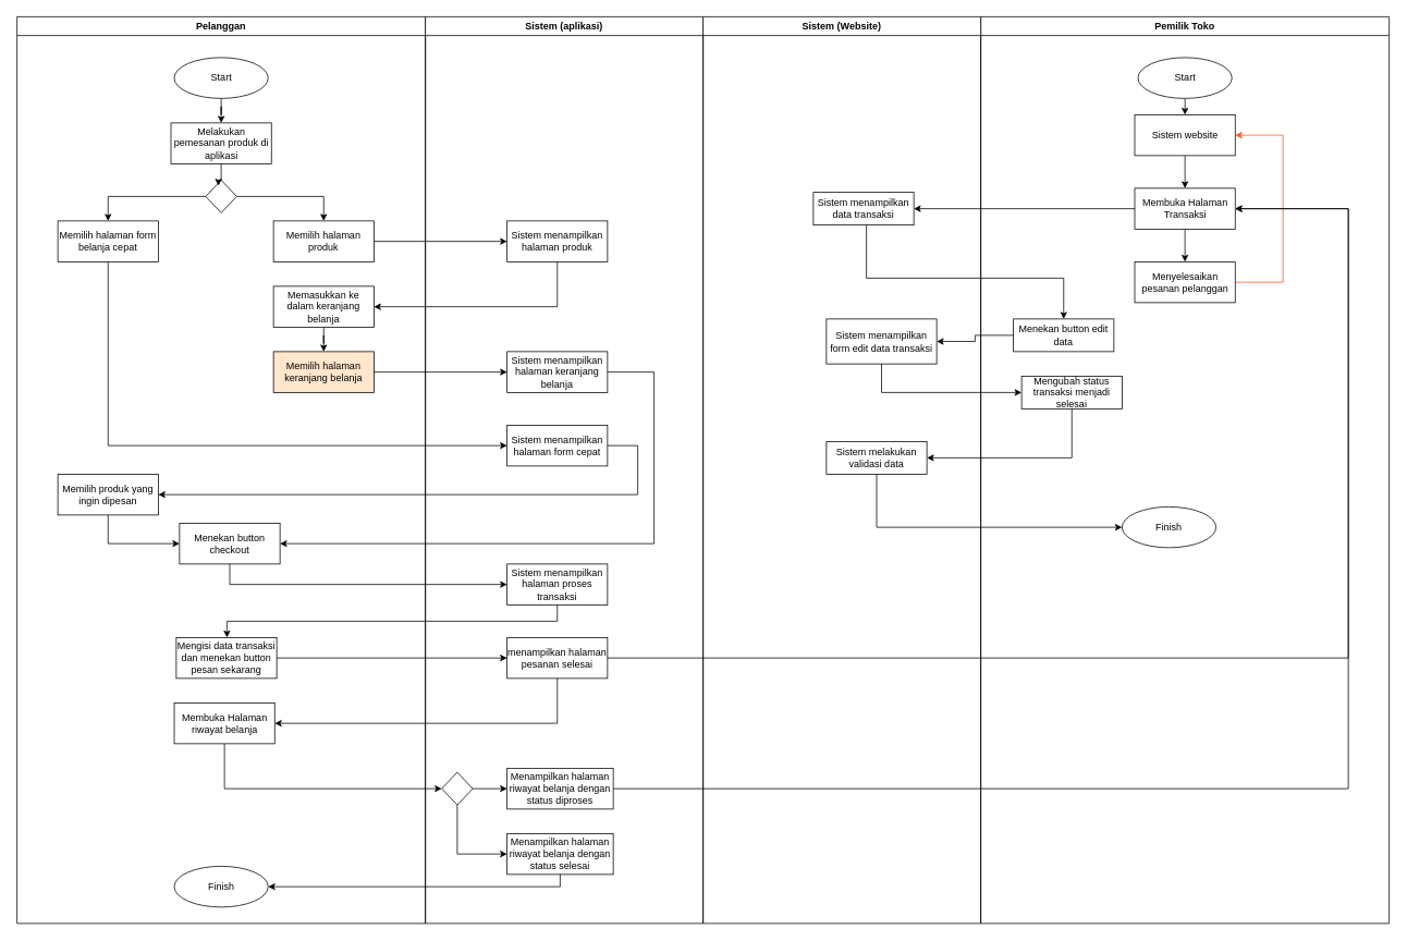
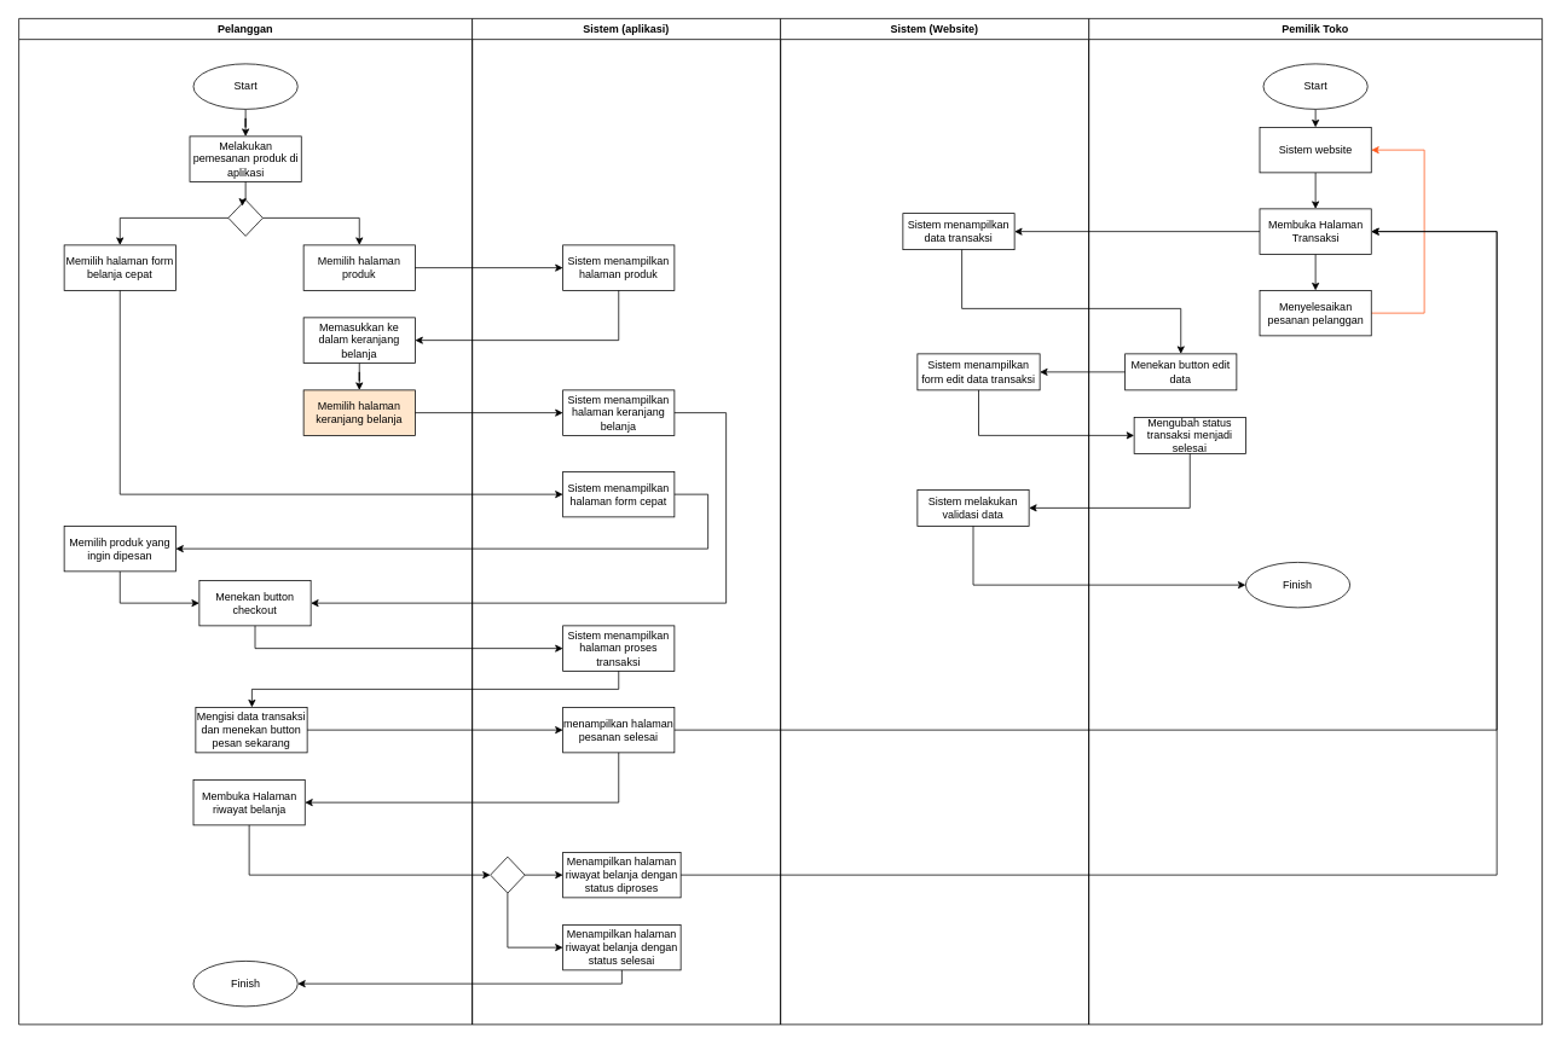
  <mxCell id="0" />
  <mxCell id="1" parent="0" />
  <mxCell id="2" value="Pelanggan" style="swimlane;whiteSpace=wrap;html=1;" vertex="1" parent="1"><mxGeometry x="20" y="20" width="500" height="1110" as="geometry"><mxRectangle x="140" y="520" width="140" height="30" as="alternateBounds" /></mxGeometry></mxCell>
  <mxCell id="3" style="edgeStyle=orthogonalEdgeStyle;rounded=0;orthogonalLoop=1;jettySize=auto;html=1;entryX=0.5;entryY=0;entryDx=0;entryDy=0;" edge="1" parent="2" source="4" target="8"><mxGeometry relative="1" as="geometry" /></mxCell>
  <mxCell id="4" value="Start" style="ellipse;whiteSpace=wrap;html=1;" vertex="1" parent="2"><mxGeometry x="192.5" y="50" width="115" height="50" as="geometry" /></mxCell>
  <mxCell id="5" value="Memilih halaman form belanja cepat" style="rounded=0;whiteSpace=wrap;html=1;" vertex="1" parent="2"><mxGeometry x="50" y="250" width="123" height="50" as="geometry" /></mxCell>
  <mxCell id="6" style="edgeStyle=orthogonalEdgeStyle;rounded=0;orthogonalLoop=1;jettySize=auto;html=1;entryX=0.5;entryY=0;entryDx=0;entryDy=0;" edge="1" parent="2" source="7" target="17"><mxGeometry relative="1" as="geometry" /></mxCell>
  <mxCell id="7" value="Memasukkan ke dalam keranjang belanja" style="rounded=0;whiteSpace=wrap;html=1;" vertex="1" parent="2"><mxGeometry x="314" y="330" width="123" height="50" as="geometry" /></mxCell>
  <mxCell id="8" value="Melakukan pemesanan produk di aplikasi" style="rounded=0;whiteSpace=wrap;html=1;" vertex="1" parent="2"><mxGeometry x="188.5" y="130" width="123" height="50" as="geometry" /></mxCell>
  <mxCell id="9" style="edgeStyle=orthogonalEdgeStyle;rounded=0;orthogonalLoop=1;jettySize=auto;html=1;entryX=0.5;entryY=0;entryDx=0;entryDy=0;" edge="1" parent="2" source="11" target="5"><mxGeometry relative="1" as="geometry" /></mxCell>
  <mxCell id="10" style="edgeStyle=orthogonalEdgeStyle;rounded=0;orthogonalLoop=1;jettySize=auto;html=1;entryX=0.5;entryY=0;entryDx=0;entryDy=0;" edge="1" parent="2" source="11" target="13"><mxGeometry relative="1" as="geometry" /></mxCell>
  <mxCell id="11" value="" style="rhombus;whiteSpace=wrap;html=1;" vertex="1" parent="2"><mxGeometry x="231" y="200" width="38" height="40" as="geometry" /></mxCell>
  <mxCell id="12" value="Menekan button checkout" style="rounded=0;whiteSpace=wrap;html=1;" vertex="1" parent="2"><mxGeometry x="199" y="620" width="123" height="50" as="geometry" /></mxCell>
  <mxCell id="13" value="Memilih halaman produk" style="rounded=0;whiteSpace=wrap;html=1;" vertex="1" parent="2"><mxGeometry x="314" y="250" width="123" height="50" as="geometry" /></mxCell>
  <mxCell id="14" style="edgeStyle=orthogonalEdgeStyle;rounded=0;orthogonalLoop=1;jettySize=auto;html=1;entryX=0;entryY=0.5;entryDx=0;entryDy=0;" edge="1" parent="2" source="15" target="12"><mxGeometry relative="1" as="geometry"><Array as="points"><mxPoint x="111" y="645" /></Array></mxGeometry></mxCell>
  <mxCell id="15" value="Memilih produk yang ingin dipesan" style="rounded=0;whiteSpace=wrap;html=1;" vertex="1" parent="2"><mxGeometry x="50" y="560" width="123" height="50" as="geometry" /></mxCell>
  <mxCell id="16" style="edgeStyle=orthogonalEdgeStyle;rounded=0;orthogonalLoop=1;jettySize=auto;html=1;entryX=0.411;entryY=0.17;entryDx=0;entryDy=0;entryPerimeter=0;" edge="1" parent="2" source="8" target="11"><mxGeometry relative="1" as="geometry" /></mxCell>
  <mxCell id="17" value="Memilih halaman keranjang belanja" style="rounded=0;whiteSpace=wrap;html=1;fillColor=#ffe6cc;" vertex="1" parent="2"><mxGeometry x="314" y="410" width="123" height="50" as="geometry" /></mxCell>
  <mxCell id="18" value="Mengisi data transaksi dan menekan button pesan sekarang" style="rounded=0;whiteSpace=wrap;html=1;" vertex="1" parent="2"><mxGeometry x="195" y="760" width="123" height="50" as="geometry" /></mxCell>
  <mxCell id="19" value="Membuka Halaman riwayat belanja" style="rounded=0;whiteSpace=wrap;html=1;" vertex="1" parent="2"><mxGeometry x="192.5" y="840" width="123" height="50" as="geometry" /></mxCell>
  <mxCell id="20" value="Finish" style="ellipse;whiteSpace=wrap;html=1;" vertex="1" parent="2"><mxGeometry x="192.5" y="1040" width="115" height="50" as="geometry" /></mxCell>
  <mxCell id="21" value="Sistem (aplikasi)" style="swimlane;whiteSpace=wrap;html=1;" vertex="1" parent="1"><mxGeometry x="520" y="20" width="340" height="1110" as="geometry"><mxRectangle x="140" y="520" width="140" height="30" as="alternateBounds" /></mxGeometry></mxCell>
  <mxCell id="22" value="Sistem menampilkan halaman produk" style="rounded=0;whiteSpace=wrap;html=1;" vertex="1" parent="21"><mxGeometry x="100" y="250" width="123" height="50" as="geometry" /></mxCell>
  <mxCell id="23" value="Sistem menampilkan halaman keranjang belanja" style="rounded=0;whiteSpace=wrap;html=1;" vertex="1" parent="21"><mxGeometry x="100" y="410" width="123" height="50" as="geometry" /></mxCell>
  <mxCell id="24" value="Sistem menampilkan halaman form cepat" style="rounded=0;whiteSpace=wrap;html=1;" vertex="1" parent="21"><mxGeometry x="100" y="500" width="123" height="50" as="geometry" /></mxCell>
  <mxCell id="25" value="Sistem menampilkan halaman proses transaksi" style="rounded=0;whiteSpace=wrap;html=1;" vertex="1" parent="21"><mxGeometry x="100" y="670" width="123" height="50" as="geometry" /></mxCell>
  <mxCell id="26" value="menampilkan halaman pesanan selesai" style="rounded=0;whiteSpace=wrap;html=1;" vertex="1" parent="21"><mxGeometry x="100" y="760" width="123" height="50" as="geometry" /></mxCell>
  <mxCell id="27" value="Menampilkan halaman riwayat belanja dengan status diproses" style="rounded=0;whiteSpace=wrap;html=1;" vertex="1" parent="21"><mxGeometry x="100" y="920" width="130" height="50" as="geometry" /></mxCell>
  <mxCell id="28" style="edgeStyle=orthogonalEdgeStyle;rounded=0;orthogonalLoop=1;jettySize=auto;html=1;" edge="1" parent="21" source="30" target="27"><mxGeometry relative="1" as="geometry" /></mxCell>
  <mxCell id="29" style="edgeStyle=orthogonalEdgeStyle;rounded=0;orthogonalLoop=1;jettySize=auto;html=1;entryX=0;entryY=0.5;entryDx=0;entryDy=0;" edge="1" parent="21" source="30" target="31"><mxGeometry relative="1" as="geometry"><Array as="points"><mxPoint x="39" y="1025" /></Array></mxGeometry></mxCell>
  <mxCell id="30" value="" style="rhombus;whiteSpace=wrap;html=1;" vertex="1" parent="21"><mxGeometry x="20" y="925" width="38" height="40" as="geometry" /></mxCell>
  <mxCell id="31" value="Menampilkan halaman riwayat belanja dengan status selesai" style="rounded=0;whiteSpace=wrap;html=1;" vertex="1" parent="21"><mxGeometry x="100" y="1000" width="130" height="50" as="geometry" /></mxCell>
  <mxCell id="32" value="Pemilik Toko" style="swimlane;whiteSpace=wrap;html=1;" vertex="1" parent="1"><mxGeometry x="1200" y="20" width="500" height="1110" as="geometry"><mxRectangle x="140" y="520" width="140" height="30" as="alternateBounds" /></mxGeometry></mxCell>
  <mxCell id="33" style="edgeStyle=orthogonalEdgeStyle;rounded=0;orthogonalLoop=1;jettySize=auto;html=1;entryX=0.5;entryY=0;entryDx=0;entryDy=0;" edge="1" parent="32" source="34" target="38"><mxGeometry relative="1" as="geometry" /></mxCell>
  <mxCell id="34" value="Sistem website" style="rounded=0;whiteSpace=wrap;html=1;" vertex="1" parent="32"><mxGeometry x="188.5" y="120" width="123" height="50" as="geometry" /></mxCell>
  <mxCell id="35" value="" style="edgeStyle=orthogonalEdgeStyle;rounded=0;orthogonalLoop=1;jettySize=auto;html=1;" edge="1" parent="32" source="36"><mxGeometry relative="1" as="geometry"><mxPoint x="250" y="120" as="targetPoint" /></mxGeometry></mxCell>
  <mxCell id="36" value="Start" style="ellipse;whiteSpace=wrap;html=1;" vertex="1" parent="32"><mxGeometry x="192.5" y="50" width="115" height="50" as="geometry" /></mxCell>
  <mxCell id="37" style="edgeStyle=orthogonalEdgeStyle;rounded=0;orthogonalLoop=1;jettySize=auto;html=1;entryX=0.5;entryY=0;entryDx=0;entryDy=0;" edge="1" parent="32" source="38" target="40"><mxGeometry relative="1" as="geometry" /></mxCell>
  <mxCell id="38" value="Membuka Halaman Transaksi" style="rounded=0;whiteSpace=wrap;html=1;" vertex="1" parent="32"><mxGeometry x="188.5" y="210" width="123" height="50" as="geometry" /></mxCell>
  <mxCell id="39" style="edgeStyle=orthogonalEdgeStyle;rounded=0;orthogonalLoop=1;jettySize=auto;html=1;entryX=1;entryY=0.5;entryDx=0;entryDy=0;strokeColor=light-dark(#FF591C,#FFFFFF);" edge="1" parent="32" source="40" target="34"><mxGeometry relative="1" as="geometry"><Array as="points"><mxPoint x="370" y="325" /><mxPoint x="370" y="145" /></Array></mxGeometry></mxCell>
  <mxCell id="40" value="Menyelesaikan pesanan pelanggan" style="rounded=0;whiteSpace=wrap;html=1;" vertex="1" parent="32"><mxGeometry x="188.5" y="300" width="123" height="50" as="geometry" /></mxCell>
  <mxCell id="41" value="Menekan button edit data" style="rounded=0;whiteSpace=wrap;html=1;" vertex="1" parent="32"><mxGeometry x="40" y="370" width="123" height="40" as="geometry" /></mxCell>
  <mxCell id="42" value="Mengubah status transaksi menjadi selesai" style="rounded=0;whiteSpace=wrap;html=1;" vertex="1" parent="32"><mxGeometry x="50" y="440" width="123" height="40" as="geometry" /></mxCell>
  <mxCell id="43" value="Finish" style="ellipse;whiteSpace=wrap;html=1;" vertex="1" parent="32"><mxGeometry x="173" y="600" width="115" height="50" as="geometry" /></mxCell>
  <mxCell id="44" style="edgeStyle=orthogonalEdgeStyle;rounded=0;orthogonalLoop=1;jettySize=auto;html=1;" edge="1" parent="1" source="13" target="22"><mxGeometry relative="1" as="geometry" /></mxCell>
  <mxCell id="45" style="edgeStyle=orthogonalEdgeStyle;rounded=0;orthogonalLoop=1;jettySize=auto;html=1;entryX=1;entryY=0.5;entryDx=0;entryDy=0;" edge="1" parent="1" source="22" target="7"><mxGeometry relative="1" as="geometry"><Array as="points"><mxPoint x="681" y="375" /></Array></mxGeometry></mxCell>
  <mxCell id="46" style="edgeStyle=orthogonalEdgeStyle;rounded=0;orthogonalLoop=1;jettySize=auto;html=1;" edge="1" parent="1" source="17" target="23"><mxGeometry relative="1" as="geometry" /></mxCell>
  <mxCell id="47" style="edgeStyle=orthogonalEdgeStyle;rounded=0;orthogonalLoop=1;jettySize=auto;html=1;entryX=0;entryY=0.5;entryDx=0;entryDy=0;" edge="1" parent="1" source="5" target="24"><mxGeometry relative="1" as="geometry"><Array as="points"><mxPoint x="131" y="545" /></Array></mxGeometry></mxCell>
  <mxCell id="48" style="edgeStyle=orthogonalEdgeStyle;rounded=0;orthogonalLoop=1;jettySize=auto;html=1;entryX=1;entryY=0.5;entryDx=0;entryDy=0;" edge="1" parent="1" source="24" target="15"><mxGeometry relative="1" as="geometry"><Array as="points"><mxPoint x="780" y="545" /><mxPoint x="780" y="605" /></Array></mxGeometry></mxCell>
  <mxCell id="49" style="edgeStyle=orthogonalEdgeStyle;rounded=0;orthogonalLoop=1;jettySize=auto;html=1;entryX=1;entryY=0.5;entryDx=0;entryDy=0;" edge="1" parent="1" source="23" target="12"><mxGeometry relative="1" as="geometry"><Array as="points"><mxPoint x="800" y="455" /><mxPoint x="800" y="665" /></Array></mxGeometry></mxCell>
  <mxCell id="50" style="edgeStyle=orthogonalEdgeStyle;rounded=0;orthogonalLoop=1;jettySize=auto;html=1;entryX=0;entryY=0.5;entryDx=0;entryDy=0;" edge="1" parent="1" source="12" target="25"><mxGeometry relative="1" as="geometry"><Array as="points"><mxPoint x="281" y="715" /></Array></mxGeometry></mxCell>
  <mxCell id="51" style="edgeStyle=orthogonalEdgeStyle;rounded=0;orthogonalLoop=1;jettySize=auto;html=1;" edge="1" parent="1" source="25" target="18"><mxGeometry relative="1" as="geometry"><Array as="points"><mxPoint x="681" y="760" /><mxPoint x="277" y="760" /></Array></mxGeometry></mxCell>
  <mxCell id="52" style="edgeStyle=orthogonalEdgeStyle;rounded=0;orthogonalLoop=1;jettySize=auto;html=1;entryX=0;entryY=0.5;entryDx=0;entryDy=0;" edge="1" parent="1" source="18" target="26"><mxGeometry relative="1" as="geometry" /></mxCell>
  <mxCell id="53" style="edgeStyle=orthogonalEdgeStyle;rounded=0;orthogonalLoop=1;jettySize=auto;html=1;entryX=1;entryY=0.5;entryDx=0;entryDy=0;" edge="1" parent="1" source="26" target="19"><mxGeometry relative="1" as="geometry"><Array as="points"><mxPoint x="682" y="885" /></Array></mxGeometry></mxCell>
  <mxCell id="54" value="Sistem (Website)" style="swimlane;whiteSpace=wrap;html=1;" vertex="1" parent="1"><mxGeometry x="860" y="20" width="340" height="1110" as="geometry"><mxRectangle x="140" y="520" width="140" height="30" as="alternateBounds" /></mxGeometry></mxCell>
  <mxCell id="55" value="Sistem melakukan validasi data" style="rounded=0;whiteSpace=wrap;html=1;" vertex="1" parent="54"><mxGeometry x="151" y="520" width="123" height="40" as="geometry" /></mxCell>
  <mxCell id="56" value="Sistem menampilkan data transaksi" style="rounded=0;whiteSpace=wrap;html=1;" vertex="1" parent="54"><mxGeometry x="135" y="215" width="123" height="40" as="geometry" /></mxCell>
- <mxCell id="57" value="Sistem menampilkan form edit data transaksi" style="rounded=0;whiteSpace=wrap;html=1;" vertex="1" parent="54"><mxGeometry x="151" y="370" width="135" height="55" as="geometry" /></mxCell>
+ <mxCell id="57" value="Sistem menampilkan form edit data transaksi" style="rounded=0;whiteSpace=wrap;html=1;" vertex="1" parent="54"><mxGeometry x="151" y="370" width="135" height="40" as="geometry" /></mxCell>
  <mxCell id="58" style="edgeStyle=orthogonalEdgeStyle;rounded=0;orthogonalLoop=1;jettySize=auto;html=1;" edge="1" parent="1" source="26" target="38"><mxGeometry relative="1" as="geometry"><mxPoint x="1371.5" y="680" as="targetPoint" /><Array as="points"><mxPoint x="1650" y="805" /><mxPoint x="1650" y="255" /></Array></mxGeometry></mxCell>
  <mxCell id="59" style="edgeStyle=orthogonalEdgeStyle;rounded=0;orthogonalLoop=1;jettySize=auto;html=1;" edge="1" parent="1" source="38" target="56"><mxGeometry relative="1" as="geometry" /></mxCell>
  <mxCell id="60" style="edgeStyle=orthogonalEdgeStyle;rounded=0;orthogonalLoop=1;jettySize=auto;html=1;entryX=1;entryY=0.5;entryDx=0;entryDy=0;" edge="1" parent="1" source="27" target="38"><mxGeometry relative="1" as="geometry"><Array as="points"><mxPoint x="1650" y="965" /><mxPoint x="1650" y="255" /></Array></mxGeometry></mxCell>
  <mxCell id="61" style="edgeStyle=orthogonalEdgeStyle;rounded=0;orthogonalLoop=1;jettySize=auto;html=1;entryX=1;entryY=0.5;entryDx=0;entryDy=0;" edge="1" parent="1" source="31" target="20"><mxGeometry relative="1" as="geometry"><mxPoint x="670" y="1130" as="targetPoint" /><Array as="points"><mxPoint x="685" y="1085" /></Array></mxGeometry></mxCell>
  <mxCell id="62" style="edgeStyle=orthogonalEdgeStyle;rounded=0;orthogonalLoop=1;jettySize=auto;html=1;entryX=0;entryY=0.5;entryDx=0;entryDy=0;" edge="1" parent="1" source="19" target="30"><mxGeometry relative="1" as="geometry"><Array as="points"><mxPoint x="274" y="965" /></Array></mxGeometry></mxCell>
  <mxCell id="63" style="edgeStyle=orthogonalEdgeStyle;rounded=0;orthogonalLoop=1;jettySize=auto;html=1;entryX=0.5;entryY=0;entryDx=0;entryDy=0;" edge="1" parent="1" source="56" target="41"><mxGeometry relative="1" as="geometry"><Array as="points"><mxPoint x="1060" y="340" /><mxPoint x="1302" y="340" /></Array></mxGeometry></mxCell>
  <mxCell id="64" style="edgeStyle=orthogonalEdgeStyle;rounded=0;orthogonalLoop=1;jettySize=auto;html=1;entryX=1;entryY=0.5;entryDx=0;entryDy=0;" edge="1" parent="1" source="41" target="57"><mxGeometry relative="1" as="geometry" /></mxCell>
  <mxCell id="65" style="edgeStyle=orthogonalEdgeStyle;rounded=0;orthogonalLoop=1;jettySize=auto;html=1;entryX=0;entryY=0.5;entryDx=0;entryDy=0;" edge="1" parent="1" source="57" target="42"><mxGeometry relative="1" as="geometry"><Array as="points"><mxPoint x="1079" y="480" /></Array></mxGeometry></mxCell>
  <mxCell id="66" style="edgeStyle=orthogonalEdgeStyle;rounded=0;orthogonalLoop=1;jettySize=auto;html=1;entryX=1;entryY=0.5;entryDx=0;entryDy=0;" edge="1" parent="1" source="42" target="55"><mxGeometry relative="1" as="geometry"><Array as="points"><mxPoint x="1312" y="560" /></Array></mxGeometry></mxCell>
  <mxCell id="67" style="edgeStyle=orthogonalEdgeStyle;rounded=0;orthogonalLoop=1;jettySize=auto;html=1;entryX=0;entryY=0.5;entryDx=0;entryDy=0;" edge="1" parent="1" source="55" target="43"><mxGeometry relative="1" as="geometry"><Array as="points"><mxPoint x="1073" y="645" /></Array></mxGeometry></mxCell>
